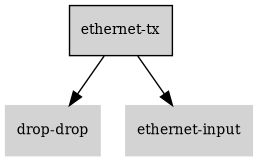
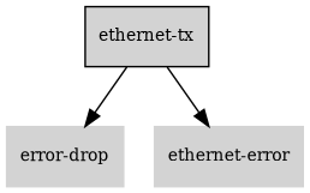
  digraph {
    rankdir=TB
    node [color=lightgray fillcolor=lightgray fontcolor=black fontsize=10 shape=box style=filled]
    edge [fontsize=8]
    n1 [color=black label="ethernet-tx"]
-   "error-drop" [label="drop-drop"]
-   "ethernet-input"
+   "error-drop"
+   "ethernet-input" [label="ethernet-error"]
    n1 -> "error-drop"
    n1 -> "ethernet-input"
  }
